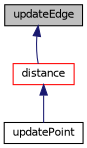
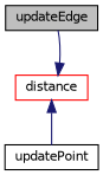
  digraph {
    rankdir=TB
    node [color=black fontname=Helvetica fontsize=10 shape=record]
    edge [color=midnightblue dir=back fontname=Helvetica fontsize=10 labelfontname=Helvetica labelfontsize=10 style=solid]
    n1 [fillcolor=grey75 fontcolor=black height=0.2 label=updateEdge style=filled width=0.4]
    n2 [color=red height=0.2 label=distance width=0.4]
    n3 [height=0.2 label=updatePoint width=0.4]
-   n1 -> n2
+   n2 -> n1
    n2 -> n3
  }
